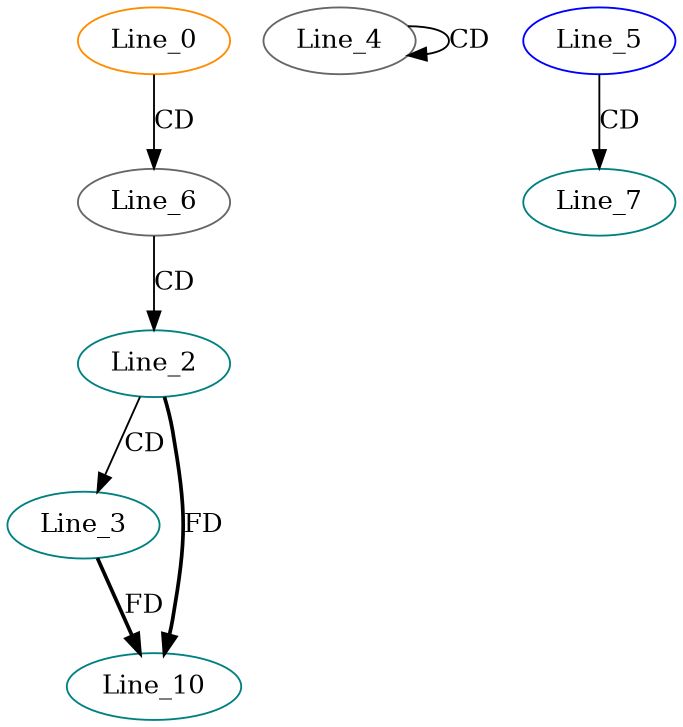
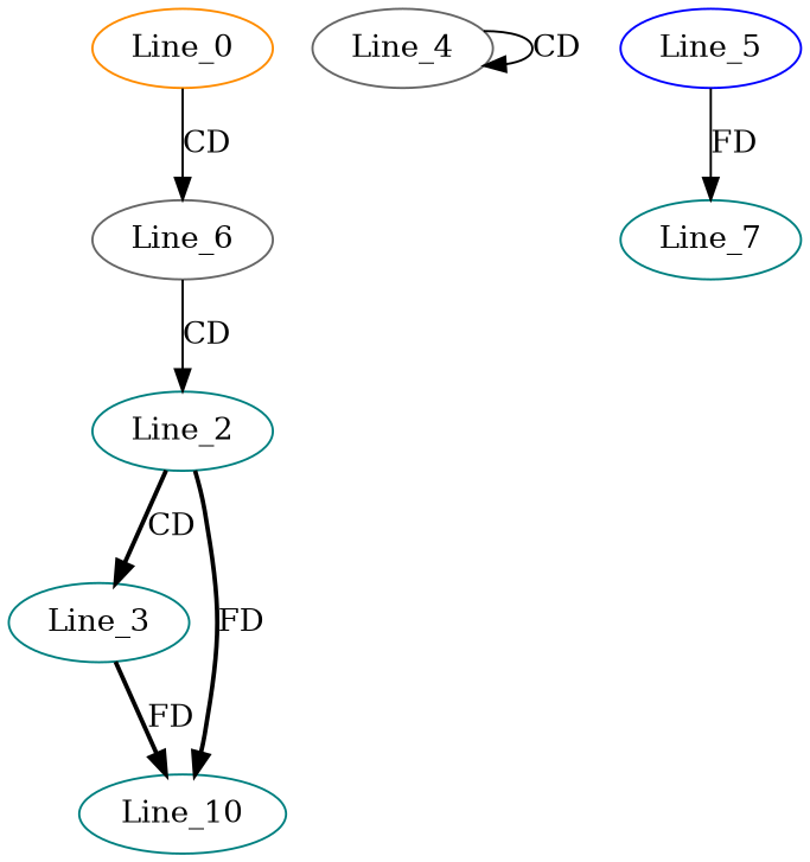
  digraph {
    node [color=teal]
    edge [style=solid]
    Line_0 [color=darkorange]
    n2 [color=gray40 label=Line_6]
    Line_2
    Line_3
    Line_10
    Line_4 [color=gray40]
    Line_5 [color=blue]
    Line_7
    Line_0 -> n2 [label=CD]
    n2 -> Line_2 [label=CD]
-   Line_2 -> Line_3 [label=CD]
+   Line_2 -> Line_3 [label=CD style=bold]
    Line_2 -> Line_10 [label=FD style=bold]
    Line_3 -> Line_10 [label=FD style=bold]
    Line_4 -> Line_4 [label=CD]
-   Line_5 -> Line_7 [label=CD]
+   Line_5 -> Line_7 [label=FD]
  }
